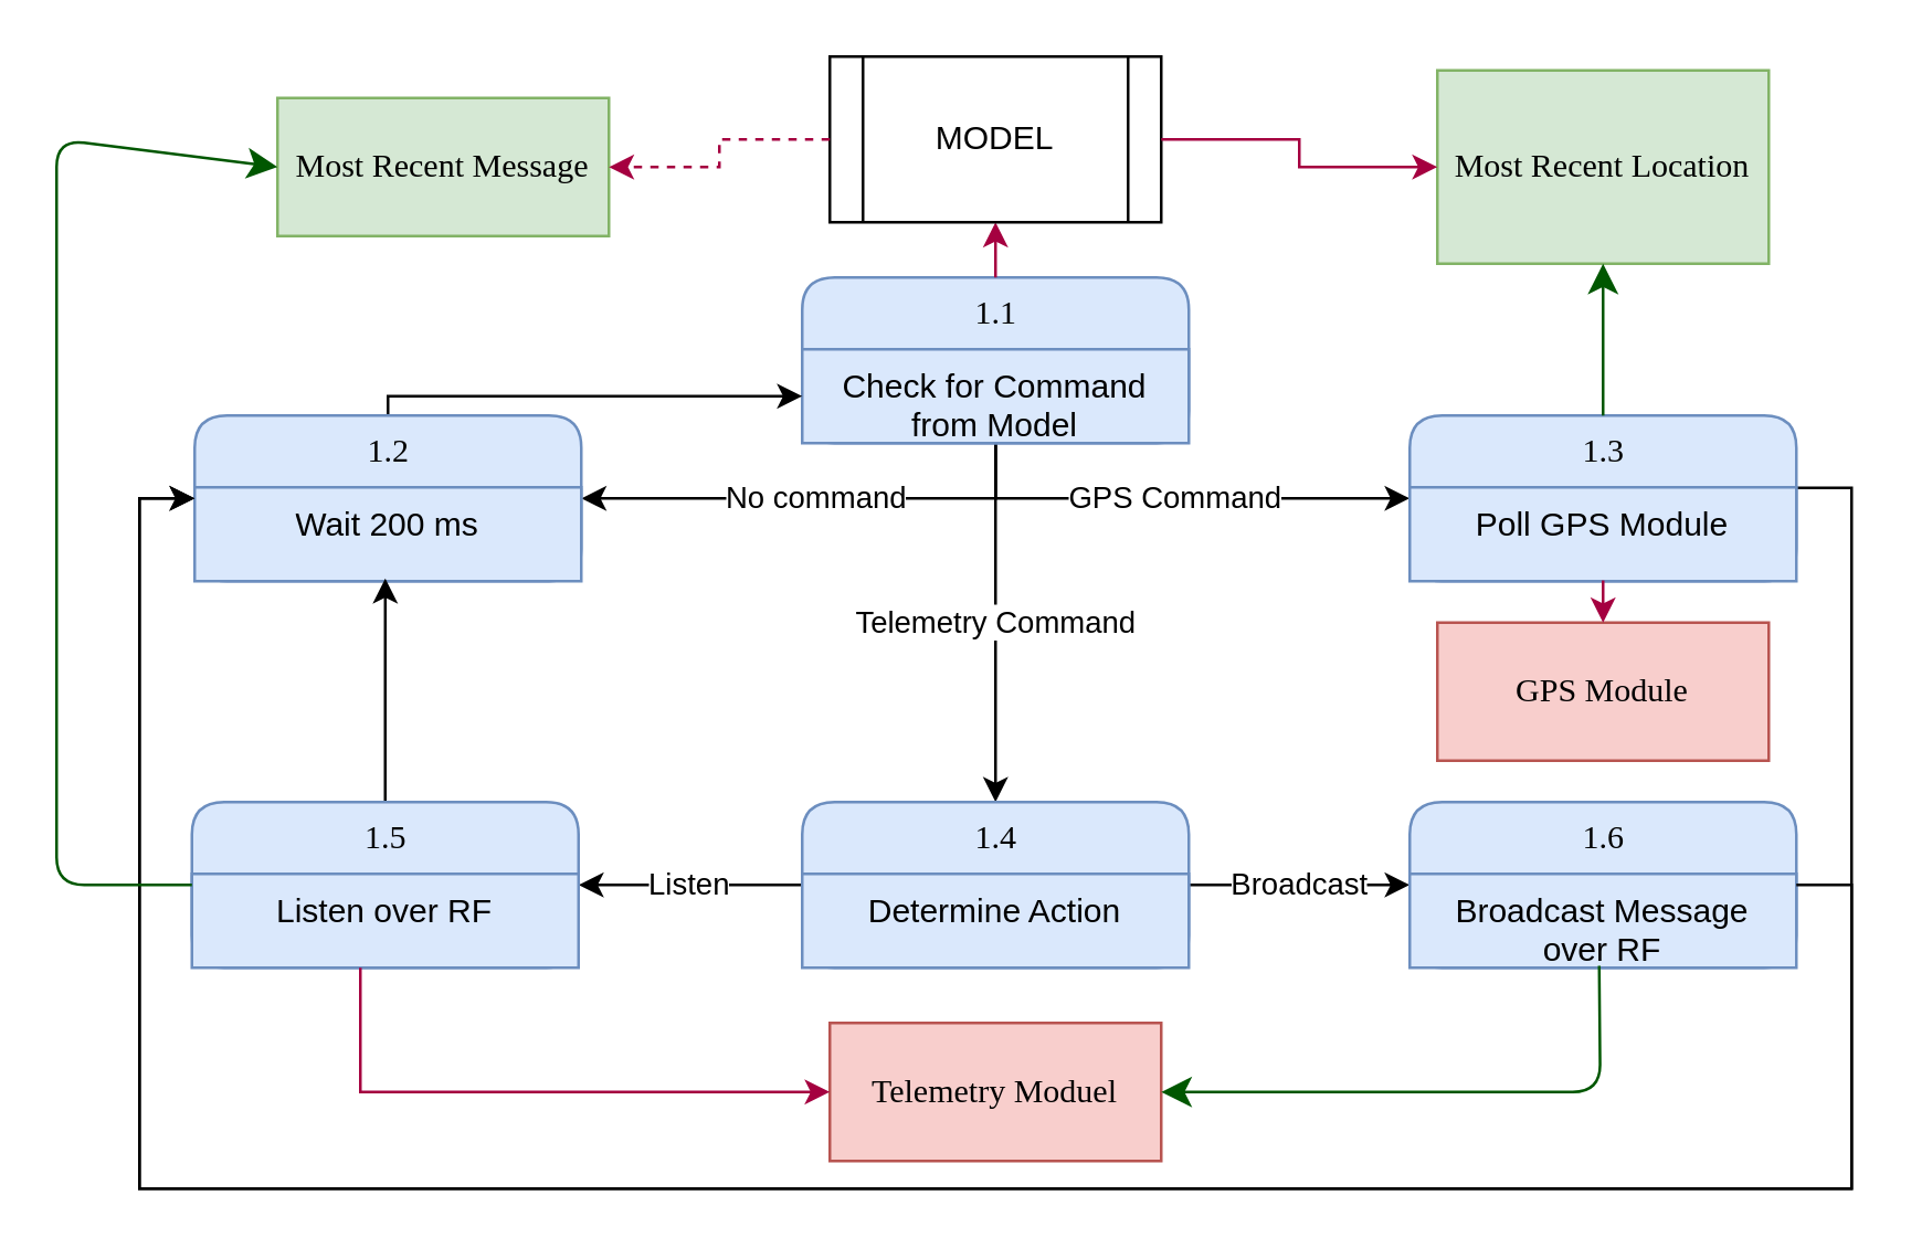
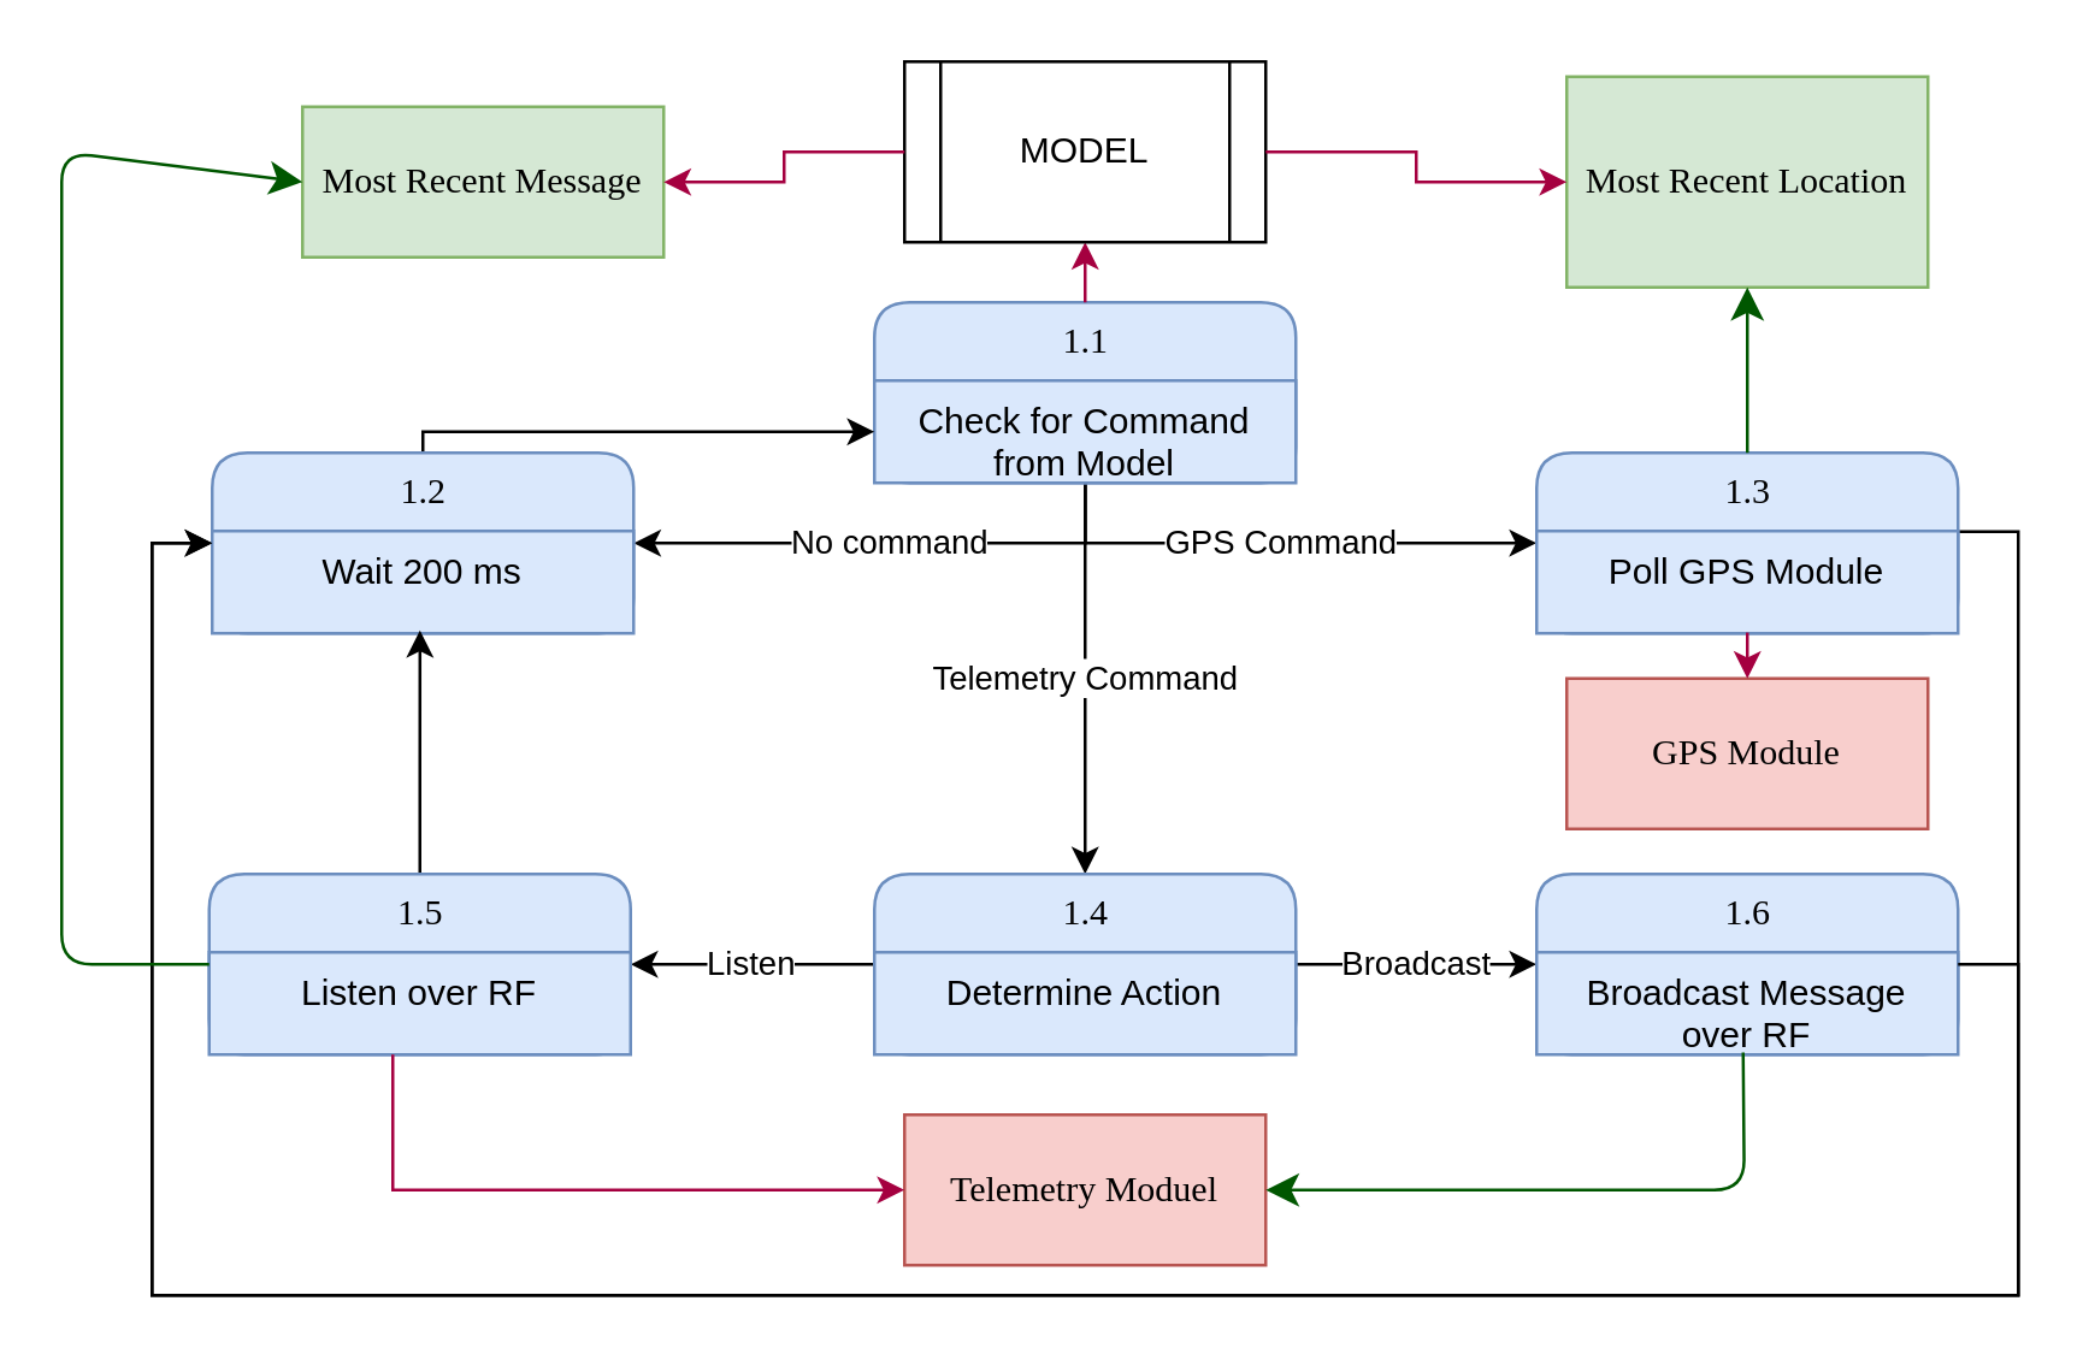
  <mxCell id="0" />
  <mxCell id="1" parent="0" />
  <mxCell id="2" value="GPS Command" style="edgeStyle=orthogonalEdgeStyle;rounded=0;orthogonalLoop=1;jettySize=auto;html=1;" parent="1" source="5" target="20" edge="1"><mxGeometry relative="1" as="geometry"><Array as="points"><mxPoint x="360" y="180" /></Array></mxGeometry></mxCell>
  <mxCell id="3" value="Telemetry Command" style="edgeStyle=orthogonalEdgeStyle;rounded=0;orthogonalLoop=1;jettySize=auto;html=1;" parent="1" source="5" target="12" edge="1"><mxGeometry relative="1" as="geometry" /></mxCell>
  <mxCell id="4" value="No command" style="edgeStyle=orthogonalEdgeStyle;rounded=0;orthogonalLoop=1;jettySize=auto;html=1;" parent="1" source="5" target="8" edge="1"><mxGeometry relative="1" as="geometry"><Array as="points"><mxPoint x="360" y="180" /></Array></mxGeometry></mxCell>
  <mxCell id="5" value="1.1" style="swimlane;html=1;fontStyle=0;childLayout=stackLayout;horizontal=1;startSize=26;fillColor=#dae8fc;horizontalStack=0;resizeParent=1;resizeLast=0;collapsible=1;marginBottom=0;swimlaneFillColor=#ffffff;align=center;rounded=1;shadow=0;comic=0;labelBackgroundColor=none;strokeColor=#6c8ebf;strokeWidth=1;fontFamily=Verdana;fontSize=12;" parent="1" vertex="1"><mxGeometry x="290" y="100" width="140" height="60" as="geometry" /></mxCell>
  <mxCell id="6" value="Check for Command from Model" style="text;html=1;strokeColor=#6c8ebf;fillColor=#dae8fc;spacingLeft=4;spacingRight=4;whiteSpace=wrap;overflow=hidden;rotatable=0;points=[[0,0.5],[1,0.5]];portConstraint=eastwest;align=center;labelBackgroundColor=none;" parent="5" vertex="1"><mxGeometry y="26" width="140" height="34" as="geometry" /></mxCell>
  <mxCell id="7" value="" style="edgeStyle=orthogonalEdgeStyle;rounded=0;orthogonalLoop=1;jettySize=auto;html=1;entryX=0;entryY=0.5;entryDx=0;entryDy=0;" parent="1" source="8" target="6" edge="1"><mxGeometry relative="1" as="geometry"><mxPoint x="140" y="70" as="targetPoint" /><Array as="points"><mxPoint x="140" y="143" /></Array></mxGeometry></mxCell>
  <mxCell id="8" value="1.2" style="swimlane;html=1;fontStyle=0;childLayout=stackLayout;horizontal=1;startSize=26;fillColor=#dae8fc;horizontalStack=0;resizeParent=1;resizeLast=0;collapsible=1;marginBottom=0;swimlaneFillColor=#ffffff;align=center;rounded=1;shadow=0;comic=0;labelBackgroundColor=none;strokeColor=#6c8ebf;strokeWidth=1;fontFamily=Verdana;fontSize=12;" parent="1" vertex="1"><mxGeometry x="70" y="150" width="140" height="60" as="geometry" /></mxCell>
  <mxCell id="9" value="Wait 200 ms" style="text;html=1;strokeColor=#6c8ebf;fillColor=#dae8fc;spacingLeft=4;spacingRight=4;whiteSpace=wrap;overflow=hidden;rotatable=0;points=[[0,0.5],[1,0.5]];portConstraint=eastwest;align=center;labelBackgroundColor=none;" parent="8" vertex="1"><mxGeometry y="26" width="140" height="34" as="geometry" /></mxCell>
  <mxCell id="10" value="Broadcast" style="edgeStyle=orthogonalEdgeStyle;rounded=0;orthogonalLoop=1;jettySize=auto;html=1;" parent="1" source="12" target="18" edge="1"><mxGeometry relative="1" as="geometry" /></mxCell>
  <mxCell id="11" value="Listen" style="edgeStyle=orthogonalEdgeStyle;rounded=0;orthogonalLoop=1;jettySize=auto;html=1;" parent="1" source="12" target="15" edge="1"><mxGeometry relative="1" as="geometry" /></mxCell>
  <mxCell id="12" value="1.4" style="swimlane;html=1;fontStyle=0;childLayout=stackLayout;horizontal=1;startSize=26;fillColor=#dae8fc;horizontalStack=0;resizeParent=1;resizeLast=0;collapsible=1;marginBottom=0;swimlaneFillColor=#ffffff;align=center;rounded=1;shadow=0;comic=0;labelBackgroundColor=none;strokeColor=#6c8ebf;strokeWidth=1;fontFamily=Verdana;fontSize=12;" parent="1" vertex="1"><mxGeometry x="290" y="290" width="140" height="60" as="geometry" /></mxCell>
  <mxCell id="13" value="Determine Action" style="text;html=1;strokeColor=#6c8ebf;fillColor=#dae8fc;spacingLeft=4;spacingRight=4;whiteSpace=wrap;overflow=hidden;rotatable=0;points=[[0,0.5],[1,0.5]];portConstraint=eastwest;align=center;labelBackgroundColor=none;" parent="12" vertex="1"><mxGeometry y="26" width="140" height="34" as="geometry" /></mxCell>
  <mxCell id="14" value="" style="edgeStyle=orthogonalEdgeStyle;rounded=0;orthogonalLoop=1;jettySize=auto;html=1;entryX=0.493;entryY=0.971;entryDx=0;entryDy=0;entryPerimeter=0;" parent="1" source="15" target="9" edge="1"><mxGeometry relative="1" as="geometry"><Array as="points"><mxPoint x="139" y="250" /><mxPoint x="139" y="250" /></Array></mxGeometry></mxCell>
  <mxCell id="15" value="1.5" style="swimlane;html=1;fontStyle=0;childLayout=stackLayout;horizontal=1;startSize=26;fillColor=#dae8fc;horizontalStack=0;resizeParent=1;resizeLast=0;collapsible=1;marginBottom=0;swimlaneFillColor=#ffffff;align=center;rounded=1;shadow=0;comic=0;labelBackgroundColor=none;strokeColor=#6c8ebf;strokeWidth=1;fontFamily=Verdana;fontSize=12;" parent="1" vertex="1"><mxGeometry x="69" y="290" width="140" height="60" as="geometry" /></mxCell>
  <mxCell id="16" value="Listen over RF" style="text;html=1;strokeColor=#6c8ebf;fillColor=#dae8fc;spacingLeft=4;spacingRight=4;whiteSpace=wrap;overflow=hidden;rotatable=0;points=[[0,0.5],[1,0.5]];portConstraint=eastwest;align=center;labelBackgroundColor=none;" parent="15" vertex="1"><mxGeometry y="26" width="140" height="34" as="geometry" /></mxCell>
  <mxCell id="17" value="" style="edgeStyle=orthogonalEdgeStyle;rounded=0;orthogonalLoop=1;jettySize=auto;html=1;entryX=0;entryY=0.5;entryDx=0;entryDy=0;exitX=0.998;exitY=0.005;exitDx=0;exitDy=0;exitPerimeter=0;" parent="1" source="21" target="8" edge="1"><mxGeometry relative="1" as="geometry"><mxPoint x="580" y="429" as="targetPoint" /><Array as="points"><mxPoint x="670" y="176" /><mxPoint x="670" y="430" /><mxPoint x="50" y="430" /><mxPoint x="50" y="180" /></Array></mxGeometry></mxCell>
  <mxCell id="18" value="1.6" style="swimlane;html=1;fontStyle=0;childLayout=stackLayout;horizontal=1;startSize=26;fillColor=#dae8fc;horizontalStack=0;resizeParent=1;resizeLast=0;collapsible=1;marginBottom=0;swimlaneFillColor=#ffffff;align=center;rounded=1;shadow=0;comic=0;labelBackgroundColor=none;strokeColor=#6c8ebf;strokeWidth=1;fontFamily=Verdana;fontSize=12;" parent="1" vertex="1"><mxGeometry x="510" y="290" width="140" height="60" as="geometry" /></mxCell>
  <mxCell id="19" value="Broadcast Message over RF" style="text;html=1;strokeColor=#6c8ebf;fillColor=#dae8fc;spacingLeft=4;spacingRight=4;whiteSpace=wrap;overflow=hidden;rotatable=0;points=[[0,0.5],[1,0.5]];portConstraint=eastwest;align=center;labelBackgroundColor=none;" parent="18" vertex="1"><mxGeometry y="26" width="140" height="34" as="geometry" /></mxCell>
  <mxCell id="20" value="1.3" style="swimlane;html=1;fontStyle=0;childLayout=stackLayout;horizontal=1;startSize=26;fillColor=#dae8fc;horizontalStack=0;resizeParent=1;resizeLast=0;collapsible=1;marginBottom=0;swimlaneFillColor=#ffffff;align=center;rounded=1;shadow=0;comic=0;labelBackgroundColor=none;strokeColor=#6c8ebf;strokeWidth=1;fontFamily=Verdana;fontSize=12;" parent="1" vertex="1"><mxGeometry x="510" y="150" width="140" height="60" as="geometry" /></mxCell>
  <mxCell id="21" value="Poll GPS Module" style="text;html=1;strokeColor=#6c8ebf;fillColor=#dae8fc;spacingLeft=4;spacingRight=4;whiteSpace=wrap;overflow=hidden;rotatable=0;points=[[0,0.5],[1,0.5]];portConstraint=eastwest;align=center;labelBackgroundColor=none;" parent="20" vertex="1"><mxGeometry y="26" width="140" height="34" as="geometry" /></mxCell>
  <mxCell id="22" value="" style="edgeStyle=orthogonalEdgeStyle;rounded=0;orthogonalLoop=1;jettySize=auto;html=1;fontColor=#660000;fillColor=#d80073;strokeColor=#A50040;exitX=0.5;exitY=0;exitDx=0;exitDy=0;entryX=0.5;entryY=1;entryDx=0;entryDy=0;" parent="1" source="5" target="23" edge="1"><mxGeometry relative="1" as="geometry"><mxPoint x="302" y="406.286" as="sourcePoint" /><mxPoint x="280" y="406.857" as="targetPoint" /></mxGeometry></mxCell>
  <mxCell id="23" value="&lt;font color=&quot;#000000&quot;&gt;MODEL&lt;/font&gt;" style="shape=process;whiteSpace=wrap;html=1;backgroundOutline=1;labelBackgroundColor=none;fontColor=#660000;" parent="1" vertex="1"><mxGeometry x="300" y="20" width="120" height="60" as="geometry" /></mxCell>
  <mxCell id="24" value="Most Recent Location" style="whiteSpace=wrap;html=1;rounded=0;shadow=0;comic=0;labelBackgroundColor=none;strokeColor=#82b366;strokeWidth=1;fillColor=#d5e8d4;fontFamily=Verdana;fontSize=12;align=center;" parent="1" vertex="1"><mxGeometry x="520" y="25" width="120" height="70" as="geometry" /></mxCell>
  <mxCell id="25" style="edgeStyle=none;html=1;labelBackgroundColor=none;startFill=0;startSize=8;endFill=1;endSize=8;fontFamily=Verdana;fontSize=12;entryX=0.5;entryY=1;entryDx=0;entryDy=0;exitX=0.5;exitY=0;exitDx=0;exitDy=0;fillColor=#008a00;strokeColor=#005700;" parent="1" source="20" target="24" edge="1"><mxGeometry relative="1" as="geometry"><mxPoint x="580" y="258" as="sourcePoint" /><mxPoint x="432" y="396" as="targetPoint" /><Array as="points" /></mxGeometry></mxCell>
  <mxCell id="26" value="" style="edgeStyle=orthogonalEdgeStyle;rounded=0;orthogonalLoop=1;jettySize=auto;html=1;fontColor=#660000;fillColor=#d80073;strokeColor=#A50040;exitX=1;exitY=0.5;exitDx=0;exitDy=0;entryX=0;entryY=0.5;entryDx=0;entryDy=0;" parent="1" source="23" target="24" edge="1"><mxGeometry relative="1" as="geometry"><mxPoint x="370" y="160" as="sourcePoint" /><mxPoint x="470" y="90" as="targetPoint" /></mxGeometry></mxCell>
  <mxCell id="27" value="" style="edgeStyle=orthogonalEdgeStyle;rounded=0;orthogonalLoop=1;jettySize=auto;html=1;entryX=0;entryY=0.118;entryDx=0;entryDy=0;entryPerimeter=0;" parent="1" target="9" edge="1"><mxGeometry relative="1" as="geometry"><mxPoint x="650" y="320" as="sourcePoint" /><mxPoint x="300" y="153" as="targetPoint" /><Array as="points"><mxPoint x="670" y="320" /><mxPoint x="670" y="430" /><mxPoint x="50" y="430" /><mxPoint x="50" y="180" /></Array></mxGeometry></mxCell>
  <mxCell id="28" value="Telemetry Moduel" style="whiteSpace=wrap;html=1;rounded=0;shadow=0;comic=0;labelBackgroundColor=none;strokeColor=#b85450;strokeWidth=1;fillColor=#f8cecc;fontFamily=Verdana;fontSize=12;align=center;" parent="1" vertex="1"><mxGeometry x="300" y="370" width="120" height="50" as="geometry" /></mxCell>
  <mxCell id="29" value="GPS Module" style="whiteSpace=wrap;html=1;rounded=0;shadow=0;comic=0;labelBackgroundColor=none;strokeColor=#b85450;strokeWidth=1;fillColor=#f8cecc;fontFamily=Verdana;fontSize=12;align=center;" parent="1" vertex="1"><mxGeometry x="520" y="225" width="120" height="50" as="geometry" /></mxCell>
  <mxCell id="30" value="" style="edgeStyle=orthogonalEdgeStyle;rounded=0;orthogonalLoop=1;jettySize=auto;html=1;fontColor=#660000;fillColor=#d80073;strokeColor=#A50040;entryX=0;entryY=0.5;entryDx=0;entryDy=0;" parent="1" target="28" edge="1"><mxGeometry relative="1" as="geometry"><mxPoint x="130" y="350" as="sourcePoint" /><mxPoint x="260" y="394" as="targetPoint" /><Array as="points"><mxPoint x="130" y="350" /><mxPoint x="130" y="395" /></Array></mxGeometry></mxCell>
  <mxCell id="31" style="edgeStyle=none;html=1;labelBackgroundColor=none;startFill=0;startSize=8;endFill=1;endSize=8;fontFamily=Verdana;fontSize=12;entryX=1;entryY=0.5;entryDx=0;entryDy=0;fillColor=#008a00;strokeColor=#005700;exitX=0.49;exitY=0.979;exitDx=0;exitDy=0;exitPerimeter=0;" parent="1" source="19" target="28" edge="1"><mxGeometry relative="1" as="geometry"><mxPoint x="579" y="353" as="sourcePoint" /><mxPoint x="560" y="357.5" as="targetPoint" /><Array as="points"><mxPoint x="579" y="395" /></Array></mxGeometry></mxCell>
  <mxCell id="32" value="" style="edgeStyle=orthogonalEdgeStyle;rounded=0;orthogonalLoop=1;jettySize=auto;html=1;fontColor=#660000;fillColor=#d80073;strokeColor=#A50040;entryX=0.5;entryY=0;entryDx=0;entryDy=0;exitX=0.501;exitY=0.992;exitDx=0;exitDy=0;exitPerimeter=0;" parent="1" source="21" target="29" edge="1"><mxGeometry relative="1" as="geometry"><mxPoint x="280" y="217.143" as="sourcePoint" /><mxPoint x="450" y="262.143" as="targetPoint" /><Array as="points"><mxPoint x="580" y="225" /><mxPoint x="580" y="225" /></Array></mxGeometry></mxCell>
  <mxCell id="33" value="Most Recent Message" style="whiteSpace=wrap;html=1;rounded=0;shadow=0;comic=0;labelBackgroundColor=none;strokeColor=#82b366;strokeWidth=1;fillColor=#d5e8d4;fontFamily=Verdana;fontSize=12;align=center;" vertex="1" parent="1"><mxGeometry x="100" y="35" width="120" height="50" as="geometry" /></mxCell>
  <mxCell id="34" style="edgeStyle=none;html=1;labelBackgroundColor=none;startFill=0;startSize=8;endFill=1;endSize=8;fontFamily=Verdana;fontSize=12;entryX=0;entryY=0.5;entryDx=0;entryDy=0;exitX=0;exitY=0.5;exitDx=0;exitDy=0;fillColor=#008a00;strokeColor=#005700;" edge="1" parent="1" source="15" target="33"><mxGeometry relative="1" as="geometry"><mxPoint x="590" y="160" as="sourcePoint" /><mxPoint x="590" y="85" as="targetPoint" /><Array as="points"><mxPoint x="20" y="320" /><mxPoint x="20" y="50" /></Array></mxGeometry></mxCell>
- <mxCell id="35" value="" style="edgeStyle=orthogonalEdgeStyle;rounded=0;orthogonalLoop=1;jettySize=auto;html=1;fontColor=#660000;fillColor=#d80073;strokeColor=#A50040;exitX=0;exitY=0.5;exitDx=0;exitDy=0;entryX=1;entryY=0.5;entryDx=0;entryDy=0;dashed=1;" edge="1" parent="1" source="23" target="33"><mxGeometry relative="1" as="geometry"><mxPoint x="430" y="60" as="sourcePoint" /><mxPoint x="530" y="60" as="targetPoint" /></mxGeometry></mxCell>
+ <mxCell id="35" value="" style="edgeStyle=orthogonalEdgeStyle;rounded=0;orthogonalLoop=1;jettySize=auto;html=1;fontColor=#660000;fillColor=#d80073;strokeColor=#A50040;exitX=0;exitY=0.5;exitDx=0;exitDy=0;entryX=1;entryY=0.5;entryDx=0;entryDy=0;" edge="1" parent="1" source="23" target="33"><mxGeometry relative="1" as="geometry"><mxPoint x="430" y="60" as="sourcePoint" /><mxPoint x="530" y="60" as="targetPoint" /></mxGeometry></mxCell>
